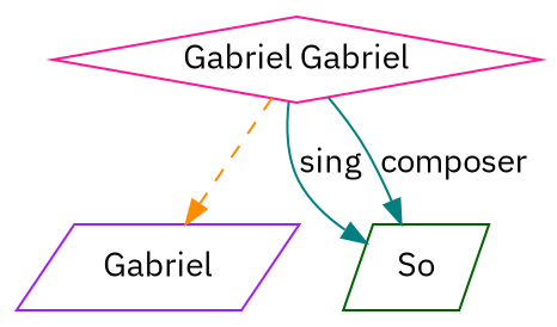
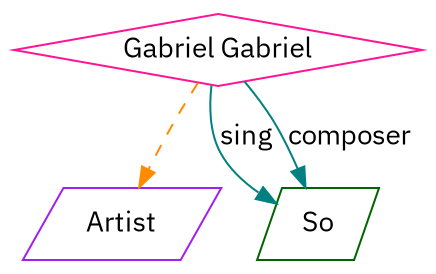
  digraph {
    fontname="IBM Plex Sans"
    node [fontname="IBM Plex Sans" shape=parallelogram]
    edge [color=teal fontname="IBM Plex Sans" style=solid]
    n1 [color=deeppink label="Gabriel Gabriel" shape=diamond]
-   Artist [color=purple label=Gabriel]
+   Artist [color=purple]
    So [color=darkgreen]
    n1 -> Artist [color=darkorange style=dashed]
    n1 -> So [label=sing]
    n1 -> So [label=composer]
  }
